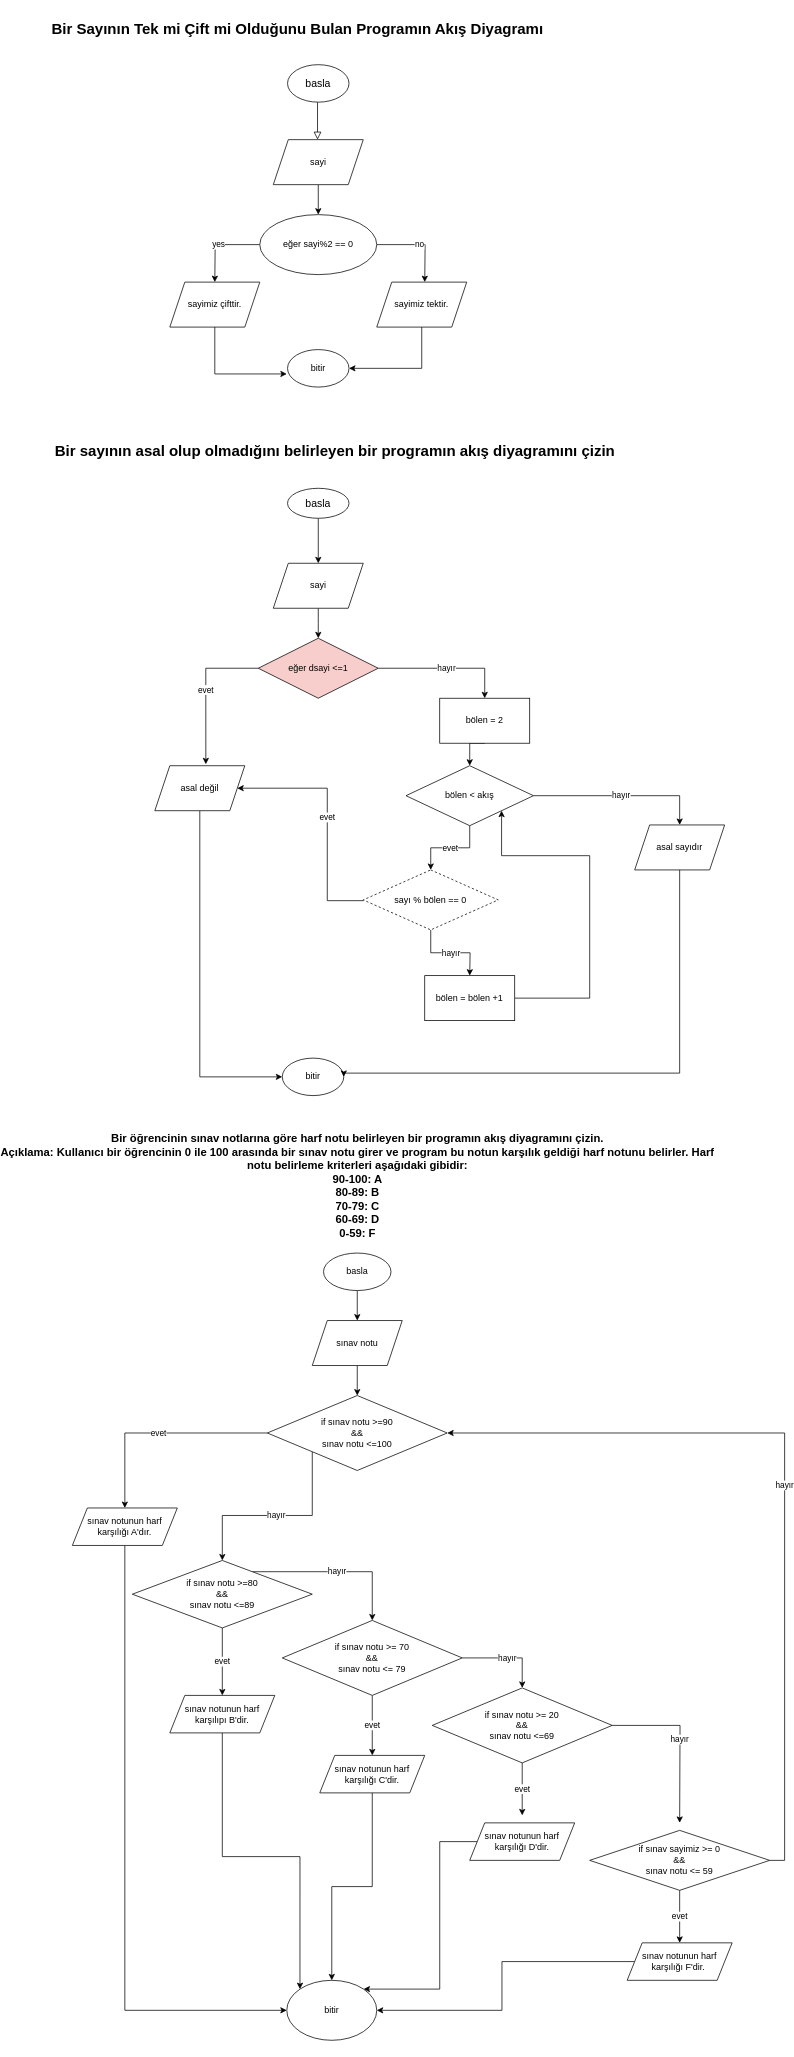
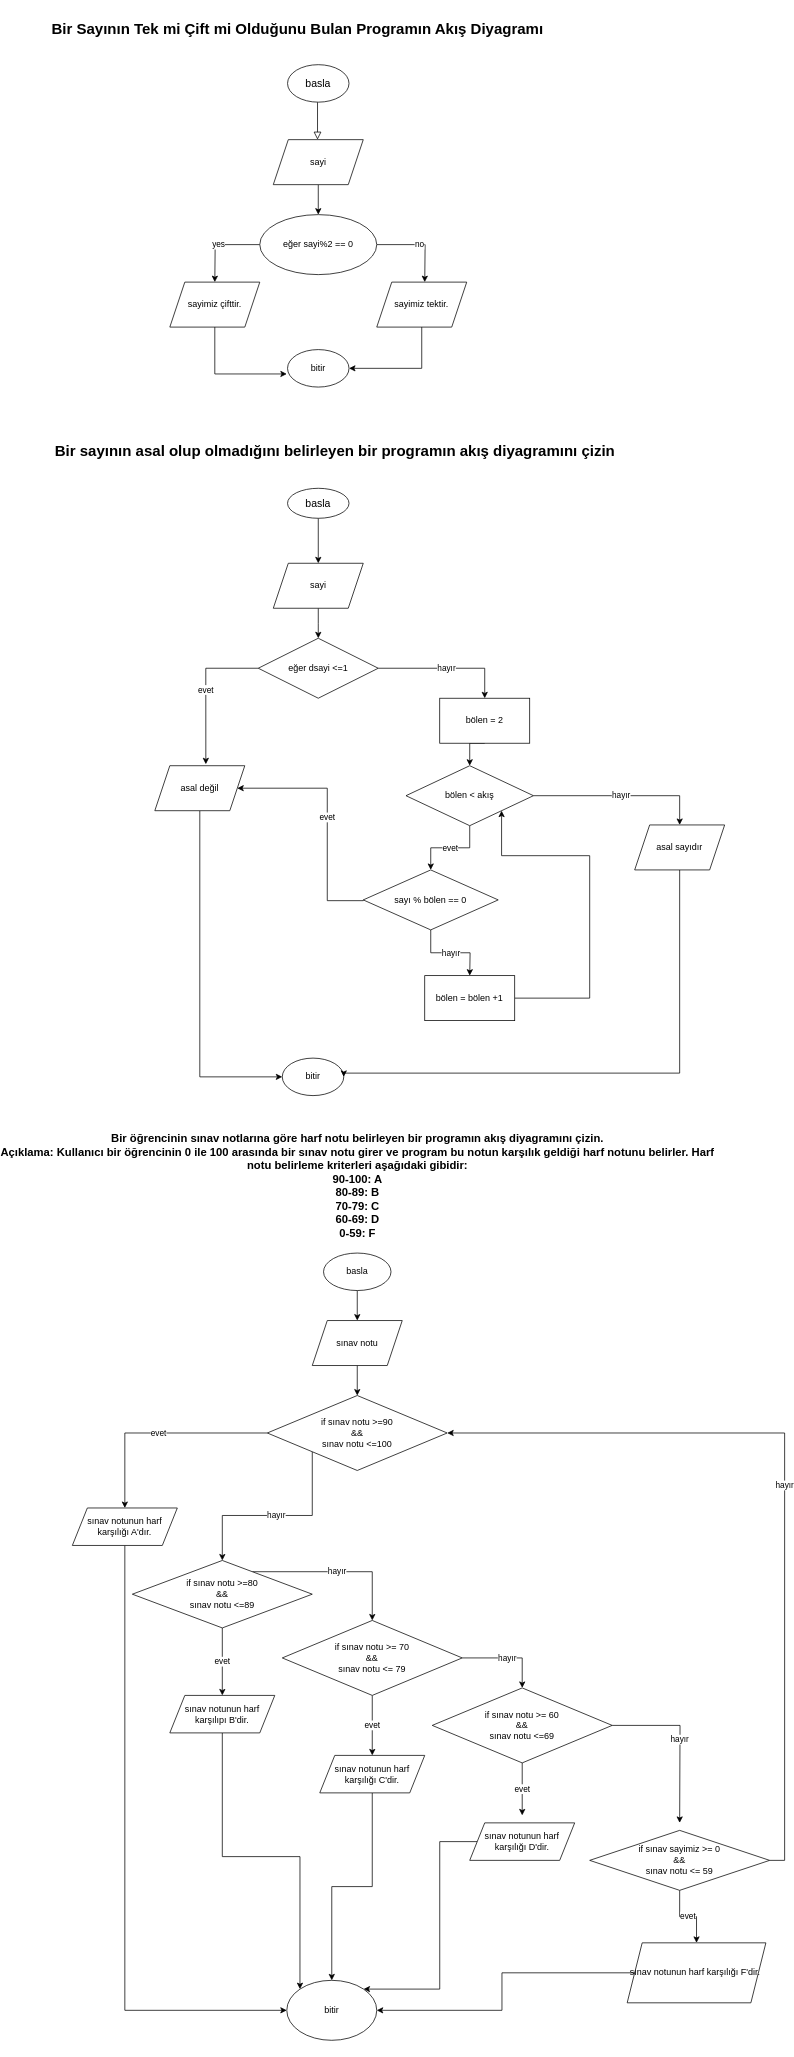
  <mxCell id="0" />
  <mxCell id="1" parent="0" />
  <mxCell id="2" value="" style="rounded=0;html=1;jettySize=auto;orthogonalLoop=1;fontSize=11;endArrow=block;endFill=0;endSize=8;strokeWidth=1;shadow=0;labelBackgroundColor=none;edgeStyle=orthogonalEdgeStyle;" parent="1" edge="1"><mxGeometry relative="1" as="geometry"><mxPoint x="347" y="135" as="sourcePoint" /><mxPoint x="347" y="185" as="targetPoint" /></mxGeometry></mxCell>
  <mxCell id="3" value="&lt;font style=&quot;font-size: 14px;&quot;&gt;basla&lt;/font&gt;" style="ellipse;whiteSpace=wrap;html=1;" vertex="1" parent="1"><mxGeometry x="307" y="85" width="82" height="50" as="geometry" /></mxCell>
  <mxCell id="4" style="edgeStyle=orthogonalEdgeStyle;rounded=0;orthogonalLoop=1;jettySize=auto;html=1;exitX=0.5;exitY=1;exitDx=0;exitDy=0;entryX=0.5;entryY=0;entryDx=0;entryDy=0;" edge="1" parent="1" source="5" target="8"><mxGeometry relative="1" as="geometry" /></mxCell>
  <mxCell id="5" value="sayi" style="shape=parallelogram;perimeter=parallelogramPerimeter;whiteSpace=wrap;html=1;fixedSize=1;" vertex="1" parent="1"><mxGeometry x="288" y="185" width="120" height="60" as="geometry" /></mxCell>
  <mxCell id="6" value="yes" style="edgeStyle=orthogonalEdgeStyle;rounded=0;orthogonalLoop=1;jettySize=auto;html=1;exitX=0;exitY=0.5;exitDx=0;exitDy=0;" edge="1" parent="1" source="8"><mxGeometry relative="1" as="geometry"><mxPoint x="210" y="375" as="targetPoint" /></mxGeometry></mxCell>
  <mxCell id="7" value="no" style="edgeStyle=orthogonalEdgeStyle;rounded=0;orthogonalLoop=1;jettySize=auto;html=1;exitX=1;exitY=0.5;exitDx=0;exitDy=0;" edge="1" parent="1" source="8"><mxGeometry relative="1" as="geometry"><mxPoint x="490" y="375" as="targetPoint" /></mxGeometry></mxCell>
  <mxCell id="8" value="eğer sayi%2 == 0" style="ellipse;whiteSpace=wrap;html=1;" vertex="1" parent="1"><mxGeometry x="270" y="285" width="156" height="80" as="geometry" /></mxCell>
  <mxCell id="9" value="&lt;h2 style=&quot;font-size: 20px;&quot; class=&quot;&quot; data-sourcepos=&quot;1:1-1:69&quot;&gt;Bir Sayının Tek mi Çift mi Olduğunu Bulan Programın Akış Diyagramı&lt;/h2&gt;&lt;p data-sourcepos=&quot;3:1-3:43&quot;&gt;&lt;/p&gt;" style="text;strokeColor=none;fillColor=none;html=1;fontSize=24;fontStyle=1;verticalAlign=middle;align=center;" vertex="1" parent="1"><mxGeometry x="270" y="20" width="100" height="40" as="geometry" /></mxCell>
  <mxCell id="10" value="sayimiz çifttir." style="shape=parallelogram;perimeter=parallelogramPerimeter;whiteSpace=wrap;html=1;fixedSize=1;" vertex="1" parent="1"><mxGeometry x="150" y="375" width="120" height="60" as="geometry" /></mxCell>
  <mxCell id="11" style="edgeStyle=orthogonalEdgeStyle;rounded=0;orthogonalLoop=1;jettySize=auto;html=1;exitX=0.5;exitY=1;exitDx=0;exitDy=0;entryX=1;entryY=0.5;entryDx=0;entryDy=0;" edge="1" parent="1" source="12" target="13"><mxGeometry relative="1" as="geometry" /></mxCell>
  <mxCell id="12" value="sayimiz tektir." style="shape=parallelogram;perimeter=parallelogramPerimeter;whiteSpace=wrap;html=1;fixedSize=1;" vertex="1" parent="1"><mxGeometry x="426" y="375" width="120" height="60" as="geometry" /></mxCell>
  <mxCell id="13" value="bitir" style="ellipse;whiteSpace=wrap;html=1;" vertex="1" parent="1"><mxGeometry x="307" y="465" width="82" height="50" as="geometry" /></mxCell>
  <mxCell id="14" style="edgeStyle=orthogonalEdgeStyle;rounded=0;orthogonalLoop=1;jettySize=auto;html=1;exitX=0.5;exitY=1;exitDx=0;exitDy=0;entryX=-0.012;entryY=0.65;entryDx=0;entryDy=0;entryPerimeter=0;" edge="1" parent="1" source="10" target="13"><mxGeometry relative="1" as="geometry" /></mxCell>
  <mxCell id="15" value="Bir sayının asal olup olmadığını belirleyen bir programın akış diyagramını çizin" style="text;strokeColor=none;fillColor=none;html=1;fontSize=20;fontStyle=1;verticalAlign=middle;align=center;" vertex="1" parent="1"><mxGeometry x="320" y="580" width="100" height="40" as="geometry" /></mxCell>
  <mxCell id="16" style="edgeStyle=orthogonalEdgeStyle;rounded=0;orthogonalLoop=1;jettySize=auto;html=1;exitX=0.5;exitY=1;exitDx=0;exitDy=0;entryX=0.5;entryY=0;entryDx=0;entryDy=0;" edge="1" parent="1" source="17" target="19"><mxGeometry relative="1" as="geometry" /></mxCell>
  <mxCell id="17" value="&lt;font style=&quot;font-size: 14px;&quot;&gt;basla&lt;/font&gt;" style="ellipse;whiteSpace=wrap;html=1;" vertex="1" parent="1"><mxGeometry x="307" y="650" width="82" height="40" as="geometry" /></mxCell>
  <mxCell id="18" style="edgeStyle=orthogonalEdgeStyle;rounded=0;orthogonalLoop=1;jettySize=auto;html=1;exitX=0.5;exitY=1;exitDx=0;exitDy=0;" edge="1" parent="1" source="19"><mxGeometry relative="1" as="geometry"><mxPoint x="348" y="850" as="targetPoint" /></mxGeometry></mxCell>
  <mxCell id="19" value="sayi" style="shape=parallelogram;perimeter=parallelogramPerimeter;whiteSpace=wrap;html=1;fixedSize=1;" vertex="1" parent="1"><mxGeometry x="288" y="750" width="120" height="60" as="geometry" /></mxCell>
  <mxCell id="20" value="hayır" style="edgeStyle=orthogonalEdgeStyle;rounded=0;orthogonalLoop=1;jettySize=auto;html=1;exitX=1;exitY=0.5;exitDx=0;exitDy=0;entryX=0.5;entryY=0;entryDx=0;entryDy=0;" edge="1" parent="1" source="21" target="27"><mxGeometry relative="1" as="geometry" /></mxCell>
- <mxCell id="21" value="eğer dsayi &amp;lt;=1" style="rhombus;whiteSpace=wrap;html=1;fillColor=#f8cecc;" vertex="1" parent="1"><mxGeometry x="268" y="850" width="160" height="80" as="geometry" /></mxCell>
+ <mxCell id="21" value="eğer dsayi &amp;lt;=1" style="rhombus;whiteSpace=wrap;html=1;" vertex="1" parent="1"><mxGeometry x="268" y="850" width="160" height="80" as="geometry" /></mxCell>
  <mxCell id="22" style="edgeStyle=orthogonalEdgeStyle;rounded=0;orthogonalLoop=1;jettySize=auto;html=1;exitX=0.5;exitY=1;exitDx=0;exitDy=0;entryX=0;entryY=0.5;entryDx=0;entryDy=0;" edge="1" parent="1" source="23" target="24"><mxGeometry relative="1" as="geometry" /></mxCell>
  <mxCell id="23" value="asal değil" style="shape=parallelogram;perimeter=parallelogramPerimeter;whiteSpace=wrap;html=1;fixedSize=1;" vertex="1" parent="1"><mxGeometry x="130" y="1020" width="120" height="60" as="geometry" /></mxCell>
  <mxCell id="24" value="bitir" style="ellipse;whiteSpace=wrap;html=1;" vertex="1" parent="1"><mxGeometry x="300" y="1410" width="82" height="50" as="geometry" /></mxCell>
  <mxCell id="25" value="evet" style="edgeStyle=orthogonalEdgeStyle;rounded=0;orthogonalLoop=1;jettySize=auto;html=1;exitX=0;exitY=0.5;exitDx=0;exitDy=0;entryX=0.567;entryY=-0.033;entryDx=0;entryDy=0;entryPerimeter=0;" edge="1" parent="1" source="21" target="23"><mxGeometry relative="1" as="geometry" /></mxCell>
  <mxCell id="26" style="edgeStyle=orthogonalEdgeStyle;rounded=0;orthogonalLoop=1;jettySize=auto;html=1;exitX=0.5;exitY=1;exitDx=0;exitDy=0;entryX=0.5;entryY=0;entryDx=0;entryDy=0;" edge="1" parent="1" source="27" target="30"><mxGeometry relative="1" as="geometry" /></mxCell>
  <mxCell id="27" value="bölen = 2" style="rounded=0;whiteSpace=wrap;html=1;" vertex="1" parent="1"><mxGeometry x="510" y="930" width="120" height="60" as="geometry" /></mxCell>
  <mxCell id="28" value="hayır" style="edgeStyle=orthogonalEdgeStyle;rounded=0;orthogonalLoop=1;jettySize=auto;html=1;exitX=1;exitY=0.5;exitDx=0;exitDy=0;entryX=0.5;entryY=0;entryDx=0;entryDy=0;" edge="1" parent="1" source="30" target="32"><mxGeometry relative="1" as="geometry" /></mxCell>
  <mxCell id="29" value="evet" style="edgeStyle=orthogonalEdgeStyle;rounded=0;orthogonalLoop=1;jettySize=auto;html=1;exitX=0.5;exitY=1;exitDx=0;exitDy=0;entryX=0.5;entryY=0;entryDx=0;entryDy=0;" edge="1" parent="1" source="30" target="35"><mxGeometry relative="1" as="geometry"><mxPoint x="550" y="1160" as="targetPoint" /></mxGeometry></mxCell>
  <mxCell id="30" value="bölen &amp;lt; akış" style="rhombus;whiteSpace=wrap;html=1;" vertex="1" parent="1"><mxGeometry x="465" y="1020" width="170" height="80" as="geometry" /></mxCell>
  <mxCell id="31" style="edgeStyle=orthogonalEdgeStyle;rounded=0;orthogonalLoop=1;jettySize=auto;html=1;entryX=1;entryY=0.5;entryDx=0;entryDy=0;" edge="1" parent="1" source="32" target="24"><mxGeometry relative="1" as="geometry"><Array as="points"><mxPoint x="830" y="1430" /><mxPoint x="382" y="1430" /></Array></mxGeometry></mxCell>
  <mxCell id="32" value="asal sayıdır" style="shape=parallelogram;perimeter=parallelogramPerimeter;whiteSpace=wrap;html=1;fixedSize=1;" vertex="1" parent="1"><mxGeometry x="770" y="1099" width="120" height="60" as="geometry" /></mxCell>
  <mxCell id="33" value="evet" style="edgeStyle=orthogonalEdgeStyle;rounded=0;orthogonalLoop=1;jettySize=auto;html=1;exitX=0;exitY=0.5;exitDx=0;exitDy=0;entryX=1;entryY=0.5;entryDx=0;entryDy=0;" edge="1" parent="1" source="35" target="23"><mxGeometry relative="1" as="geometry"><Array as="points"><mxPoint x="360" y="1200" /><mxPoint x="360" y="1050" /></Array></mxGeometry></mxCell>
  <mxCell id="34" value="hayır" style="edgeStyle=orthogonalEdgeStyle;rounded=0;orthogonalLoop=1;jettySize=auto;html=1;exitX=0.5;exitY=1;exitDx=0;exitDy=0;" edge="1" parent="1" source="35"><mxGeometry relative="1" as="geometry"><mxPoint x="550" y="1300" as="targetPoint" /></mxGeometry></mxCell>
- <mxCell id="35" value="&lt;meta charset=&quot;utf-8&quot;&gt;sayı % bölen == 0" style="rhombus;whiteSpace=wrap;html=1;dashed=1;" vertex="1" parent="1"><mxGeometry x="408" y="1159" width="180" height="80" as="geometry" /></mxCell>
+ <mxCell id="35" value="&lt;meta charset=&quot;utf-8&quot;&gt;sayı % bölen == 0" style="rhombus;whiteSpace=wrap;html=1;" vertex="1" parent="1"><mxGeometry x="408" y="1159" width="180" height="80" as="geometry" /></mxCell>
  <mxCell id="36" style="edgeStyle=orthogonalEdgeStyle;rounded=0;orthogonalLoop=1;jettySize=auto;html=1;exitX=1;exitY=0.5;exitDx=0;exitDy=0;entryX=1;entryY=1;entryDx=0;entryDy=0;" edge="1" parent="1" source="37" target="30"><mxGeometry relative="1" as="geometry"><Array as="points"><mxPoint x="710" y="1330" /><mxPoint x="710" y="1140" /><mxPoint x="593" y="1140" /></Array></mxGeometry></mxCell>
  <mxCell id="37" value="bölen = bölen +1" style="rounded=0;whiteSpace=wrap;html=1;" vertex="1" parent="1"><mxGeometry x="490" y="1300" width="120" height="60" as="geometry" /></mxCell>
  <mxCell id="38" value="Bir öğrencinin sınav notlarına göre harf notu belirleyen bir programın akış diyagramını çizin.&#10;Açıklama: Kullanıcı bir öğrencinin 0 ile 100 arasında bir sınav notu girer ve program bu notun karşılık geldiği harf notunu belirler. Harf&#10;notu belirleme kriterleri aşağıdaki gibidir:&#10;90-100: A&#10;80-89: B&#10;70-79: C&#10;60-69: D&#10;0-59: F" style="text;strokeColor=none;fillColor=none;html=1;fontSize=15;fontStyle=1;verticalAlign=middle;align=center;" vertex="1" parent="1"><mxGeometry x="350" y="1560" width="100" height="40" as="geometry" /></mxCell>
  <mxCell id="39" style="edgeStyle=orthogonalEdgeStyle;rounded=0;orthogonalLoop=1;jettySize=auto;html=1;exitX=0.5;exitY=1;exitDx=0;exitDy=0;entryX=0.5;entryY=0;entryDx=0;entryDy=0;" edge="1" parent="1" source="40" target="42"><mxGeometry relative="1" as="geometry" /></mxCell>
  <mxCell id="40" value="basla" style="ellipse;whiteSpace=wrap;html=1;" vertex="1" parent="1"><mxGeometry x="355" y="1670" width="90" height="50" as="geometry" /></mxCell>
  <mxCell id="41" style="edgeStyle=orthogonalEdgeStyle;rounded=0;orthogonalLoop=1;jettySize=auto;html=1;exitX=0.5;exitY=1;exitDx=0;exitDy=0;entryX=0.5;entryY=0;entryDx=0;entryDy=0;" edge="1" parent="1" source="42" target="45"><mxGeometry relative="1" as="geometry" /></mxCell>
  <mxCell id="42" value="sınav notu" style="shape=parallelogram;perimeter=parallelogramPerimeter;whiteSpace=wrap;html=1;fixedSize=1;" vertex="1" parent="1"><mxGeometry x="340" y="1760" width="120" height="60" as="geometry" /></mxCell>
  <mxCell id="43" value="evet" style="edgeStyle=orthogonalEdgeStyle;rounded=0;orthogonalLoop=1;jettySize=auto;html=1;exitX=0;exitY=0.5;exitDx=0;exitDy=0;entryX=0.5;entryY=0;entryDx=0;entryDy=0;" edge="1" parent="1" source="45" target="47"><mxGeometry relative="1" as="geometry" /></mxCell>
  <mxCell id="44" value="hayır" style="edgeStyle=orthogonalEdgeStyle;rounded=0;orthogonalLoop=1;jettySize=auto;html=1;exitX=0;exitY=1;exitDx=0;exitDy=0;entryX=0.5;entryY=0;entryDx=0;entryDy=0;" edge="1" parent="1" source="45" target="50"><mxGeometry relative="1" as="geometry" /></mxCell>
  <mxCell id="45" value="if sınav notu &amp;gt;=90&lt;div&gt;&amp;amp;&amp;amp;&lt;/div&gt;&lt;div&gt;sınav notu &amp;lt;=100&lt;/div&gt;" style="rhombus;whiteSpace=wrap;html=1;" vertex="1" parent="1"><mxGeometry x="280" y="1860" width="240" height="100" as="geometry" /></mxCell>
  <mxCell id="46" style="edgeStyle=orthogonalEdgeStyle;rounded=0;orthogonalLoop=1;jettySize=auto;html=1;exitX=0.5;exitY=1;exitDx=0;exitDy=0;entryX=0;entryY=0.5;entryDx=0;entryDy=0;" edge="1" parent="1" source="47" target="68"><mxGeometry relative="1" as="geometry" /></mxCell>
  <mxCell id="47" value="sınav notunun harf karşılığı A'dır." style="shape=parallelogram;perimeter=parallelogramPerimeter;whiteSpace=wrap;html=1;fixedSize=1;" vertex="1" parent="1"><mxGeometry x="20" y="2010" width="140" height="50" as="geometry" /></mxCell>
  <mxCell id="48" value="hayır" style="edgeStyle=orthogonalEdgeStyle;rounded=0;orthogonalLoop=1;jettySize=auto;html=1;entryX=0.5;entryY=0;entryDx=0;entryDy=0;" edge="1" parent="1" source="50" target="59"><mxGeometry relative="1" as="geometry"><mxPoint x="590" y="2190" as="targetPoint" /><Array as="points"><mxPoint x="420" y="2095" /></Array></mxGeometry></mxCell>
  <mxCell id="49" value="evet" style="edgeStyle=orthogonalEdgeStyle;rounded=0;orthogonalLoop=1;jettySize=auto;html=1;exitX=0.5;exitY=1;exitDx=0;exitDy=0;" edge="1" parent="1" source="50" target="52"><mxGeometry relative="1" as="geometry" /></mxCell>
  <mxCell id="50" value="if sınav notu &amp;gt;=80&lt;div&gt;&amp;amp;&amp;amp;&lt;/div&gt;&lt;div&gt;sınav notu &amp;lt;=89&lt;/div&gt;" style="rhombus;whiteSpace=wrap;html=1;" vertex="1" parent="1"><mxGeometry x="100" y="2080" width="240" height="90" as="geometry" /></mxCell>
  <mxCell id="51" style="edgeStyle=orthogonalEdgeStyle;rounded=0;orthogonalLoop=1;jettySize=auto;html=1;exitX=0.5;exitY=1;exitDx=0;exitDy=0;entryX=0;entryY=0;entryDx=0;entryDy=0;" edge="1" parent="1" source="52" target="68"><mxGeometry relative="1" as="geometry" /></mxCell>
  <mxCell id="52" value="sınav notunun harf karşılıpı B'dir." style="shape=parallelogram;perimeter=parallelogramPerimeter;whiteSpace=wrap;html=1;fixedSize=1;" vertex="1" parent="1"><mxGeometry x="150" y="2260" width="140" height="50" as="geometry" /></mxCell>
  <mxCell id="53" style="edgeStyle=orthogonalEdgeStyle;rounded=0;orthogonalLoop=1;jettySize=auto;html=1;entryX=1;entryY=0;entryDx=0;entryDy=0;" edge="1" parent="1" source="54" target="68"><mxGeometry relative="1" as="geometry"><Array as="points"><mxPoint x="510" y="2455" /><mxPoint x="510" y="2652" /></Array></mxGeometry></mxCell>
  <mxCell id="54" value="sınav notunun harf karşılığı D'dir." style="shape=parallelogram;perimeter=parallelogramPerimeter;whiteSpace=wrap;html=1;fixedSize=1;" vertex="1" parent="1"><mxGeometry x="550" y="2430" width="140" height="50" as="geometry" /></mxCell>
  <mxCell id="55" style="edgeStyle=orthogonalEdgeStyle;rounded=0;orthogonalLoop=1;jettySize=auto;html=1;entryX=0.5;entryY=0;entryDx=0;entryDy=0;" edge="1" parent="1" source="56" target="68"><mxGeometry relative="1" as="geometry" /></mxCell>
  <mxCell id="56" value="sınav notunun harf karşılığı C'dir." style="shape=parallelogram;perimeter=parallelogramPerimeter;whiteSpace=wrap;html=1;fixedSize=1;" vertex="1" parent="1"><mxGeometry x="350" y="2340" width="140" height="50" as="geometry" /></mxCell>
  <mxCell id="57" value="evet" style="edgeStyle=orthogonalEdgeStyle;rounded=0;orthogonalLoop=1;jettySize=auto;html=1;entryX=0.5;entryY=0;entryDx=0;entryDy=0;" edge="1" parent="1" source="59" target="56"><mxGeometry relative="1" as="geometry" /></mxCell>
  <mxCell id="58" value="hayır" style="edgeStyle=orthogonalEdgeStyle;rounded=0;orthogonalLoop=1;jettySize=auto;html=1;exitX=1;exitY=0.5;exitDx=0;exitDy=0;entryX=0.5;entryY=0;entryDx=0;entryDy=0;" edge="1" parent="1" source="59" target="62"><mxGeometry relative="1" as="geometry" /></mxCell>
  <mxCell id="59" value="if sınav notu &amp;gt;= 70&lt;div&gt;&amp;amp;&amp;amp;&lt;/div&gt;&lt;div&gt;sınav notu &amp;lt;= 79&lt;/div&gt;" style="rhombus;whiteSpace=wrap;html=1;" vertex="1" parent="1"><mxGeometry x="300" y="2160" width="240" height="100" as="geometry" /></mxCell>
  <mxCell id="60" value="evet" style="edgeStyle=orthogonalEdgeStyle;rounded=0;orthogonalLoop=1;jettySize=auto;html=1;exitX=0.5;exitY=1;exitDx=0;exitDy=0;" edge="1" parent="1" source="62"><mxGeometry relative="1" as="geometry"><mxPoint x="620" y="2420" as="targetPoint" /></mxGeometry></mxCell>
  <mxCell id="61" value="hayır" style="edgeStyle=orthogonalEdgeStyle;rounded=0;orthogonalLoop=1;jettySize=auto;html=1;exitX=1;exitY=0.5;exitDx=0;exitDy=0;" edge="1" parent="1" source="62"><mxGeometry relative="1" as="geometry"><mxPoint x="830" y="2430" as="targetPoint" /></mxGeometry></mxCell>
- <mxCell id="62" value="if sınav notu &amp;gt;= 20&lt;div&gt;&amp;amp;&amp;amp;&lt;/div&gt;&lt;div&gt;sınav notu &amp;lt;=69&lt;/div&gt;" style="rhombus;whiteSpace=wrap;html=1;" vertex="1" parent="1"><mxGeometry x="500" y="2250" width="240" height="100" as="geometry" /></mxCell>
+ <mxCell id="62" value="if sınav notu &amp;gt;= 60&lt;div&gt;&amp;amp;&amp;amp;&lt;/div&gt;&lt;div&gt;sınav notu &amp;lt;=69&lt;/div&gt;" style="rhombus;whiteSpace=wrap;html=1;" vertex="1" parent="1"><mxGeometry x="500" y="2250" width="240" height="100" as="geometry" /></mxCell>
  <mxCell id="63" style="edgeStyle=orthogonalEdgeStyle;rounded=0;orthogonalLoop=1;jettySize=auto;html=1;entryX=1;entryY=0.5;entryDx=0;entryDy=0;" edge="1" parent="1" source="64" target="68"><mxGeometry relative="1" as="geometry" /></mxCell>
- <mxCell id="64" value="sınav notunun harf karşılığı F'dir.&amp;nbsp;" style="shape=parallelogram;perimeter=parallelogramPerimeter;whiteSpace=wrap;html=1;fixedSize=1;" vertex="1" parent="1"><mxGeometry x="760" y="2590" width="140" height="50" as="geometry" /></mxCell>
+ <mxCell id="64" value="sınav notunun harf karşılığı F'dir.&amp;nbsp;" style="shape=parallelogram;perimeter=parallelogramPerimeter;whiteSpace=wrap;html=1;fixedSize=1;" vertex="1" parent="1"><mxGeometry x="760" y="2590" width="185" height="80" as="geometry" /></mxCell>
  <mxCell id="65" value="evet" style="edgeStyle=orthogonalEdgeStyle;rounded=0;orthogonalLoop=1;jettySize=auto;html=1;entryX=0.5;entryY=0;entryDx=0;entryDy=0;" edge="1" parent="1" source="67" target="64"><mxGeometry relative="1" as="geometry" /></mxCell>
  <mxCell id="66" value="hayır" style="edgeStyle=orthogonalEdgeStyle;rounded=0;orthogonalLoop=1;jettySize=auto;html=1;exitX=1;exitY=0.5;exitDx=0;exitDy=0;entryX=1;entryY=0.5;entryDx=0;entryDy=0;" edge="1" parent="1" source="67" target="45"><mxGeometry relative="1" as="geometry" /></mxCell>
  <mxCell id="67" value="if sınav sayimiz &amp;gt;= 0&lt;div&gt;&amp;amp;&amp;amp;&lt;/div&gt;&lt;div&gt;sınav notu &amp;lt;= 59&lt;/div&gt;" style="rhombus;whiteSpace=wrap;html=1;" vertex="1" parent="1"><mxGeometry x="710" y="2440" width="240" height="80" as="geometry" /></mxCell>
  <mxCell id="68" value="bitir" style="ellipse;whiteSpace=wrap;html=1;" vertex="1" parent="1"><mxGeometry x="306" y="2640" width="120" height="80" as="geometry" /></mxCell>
